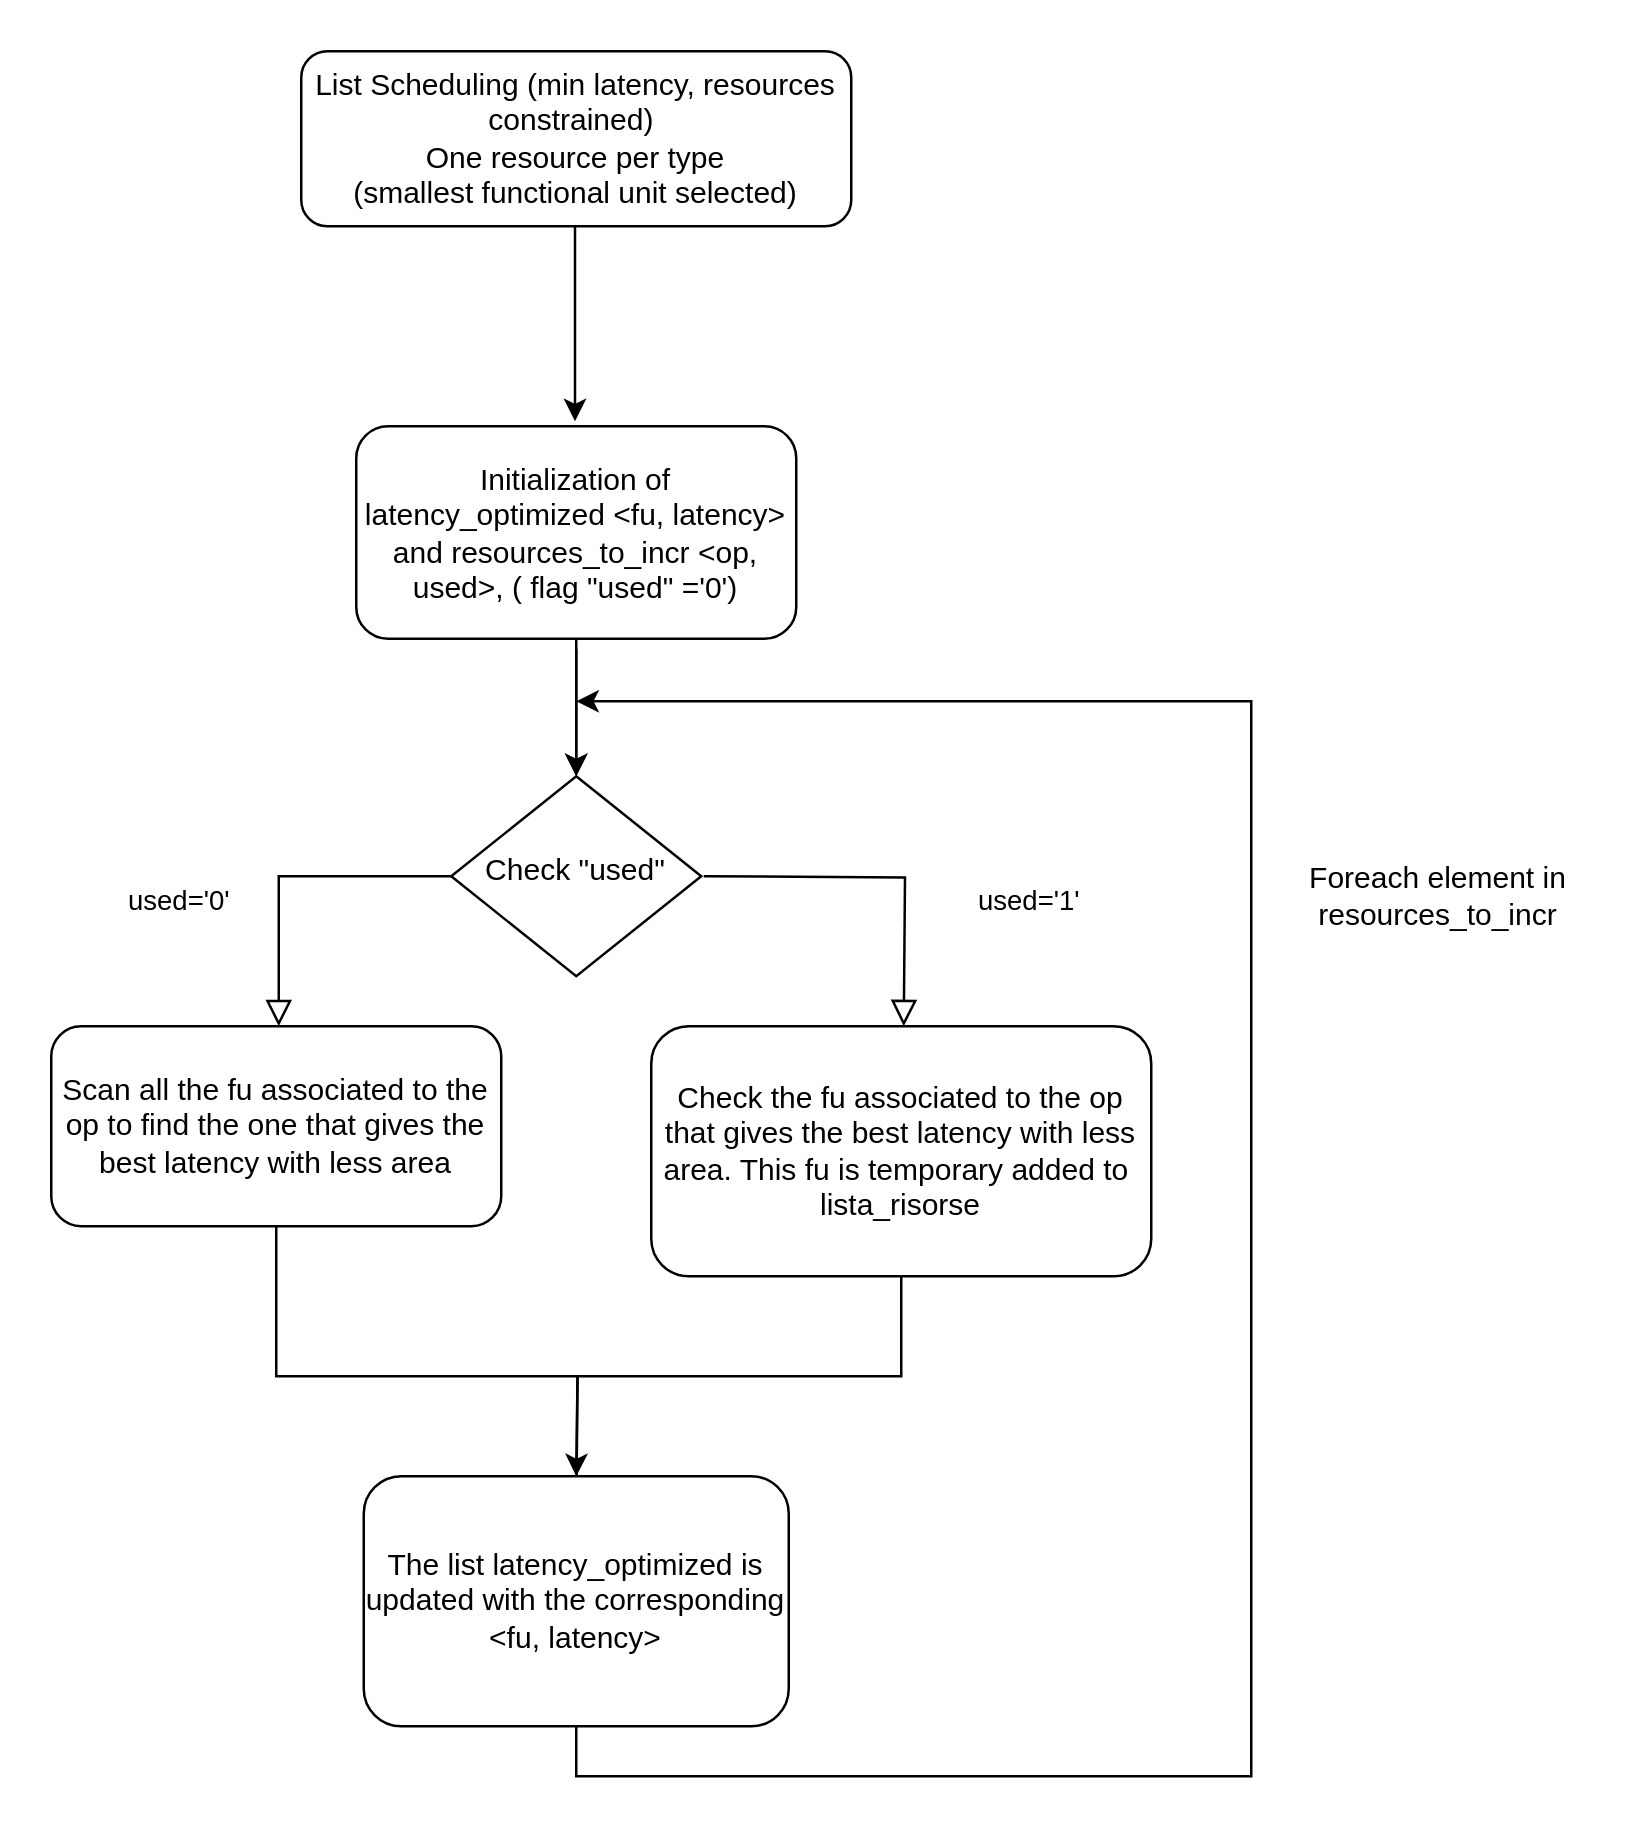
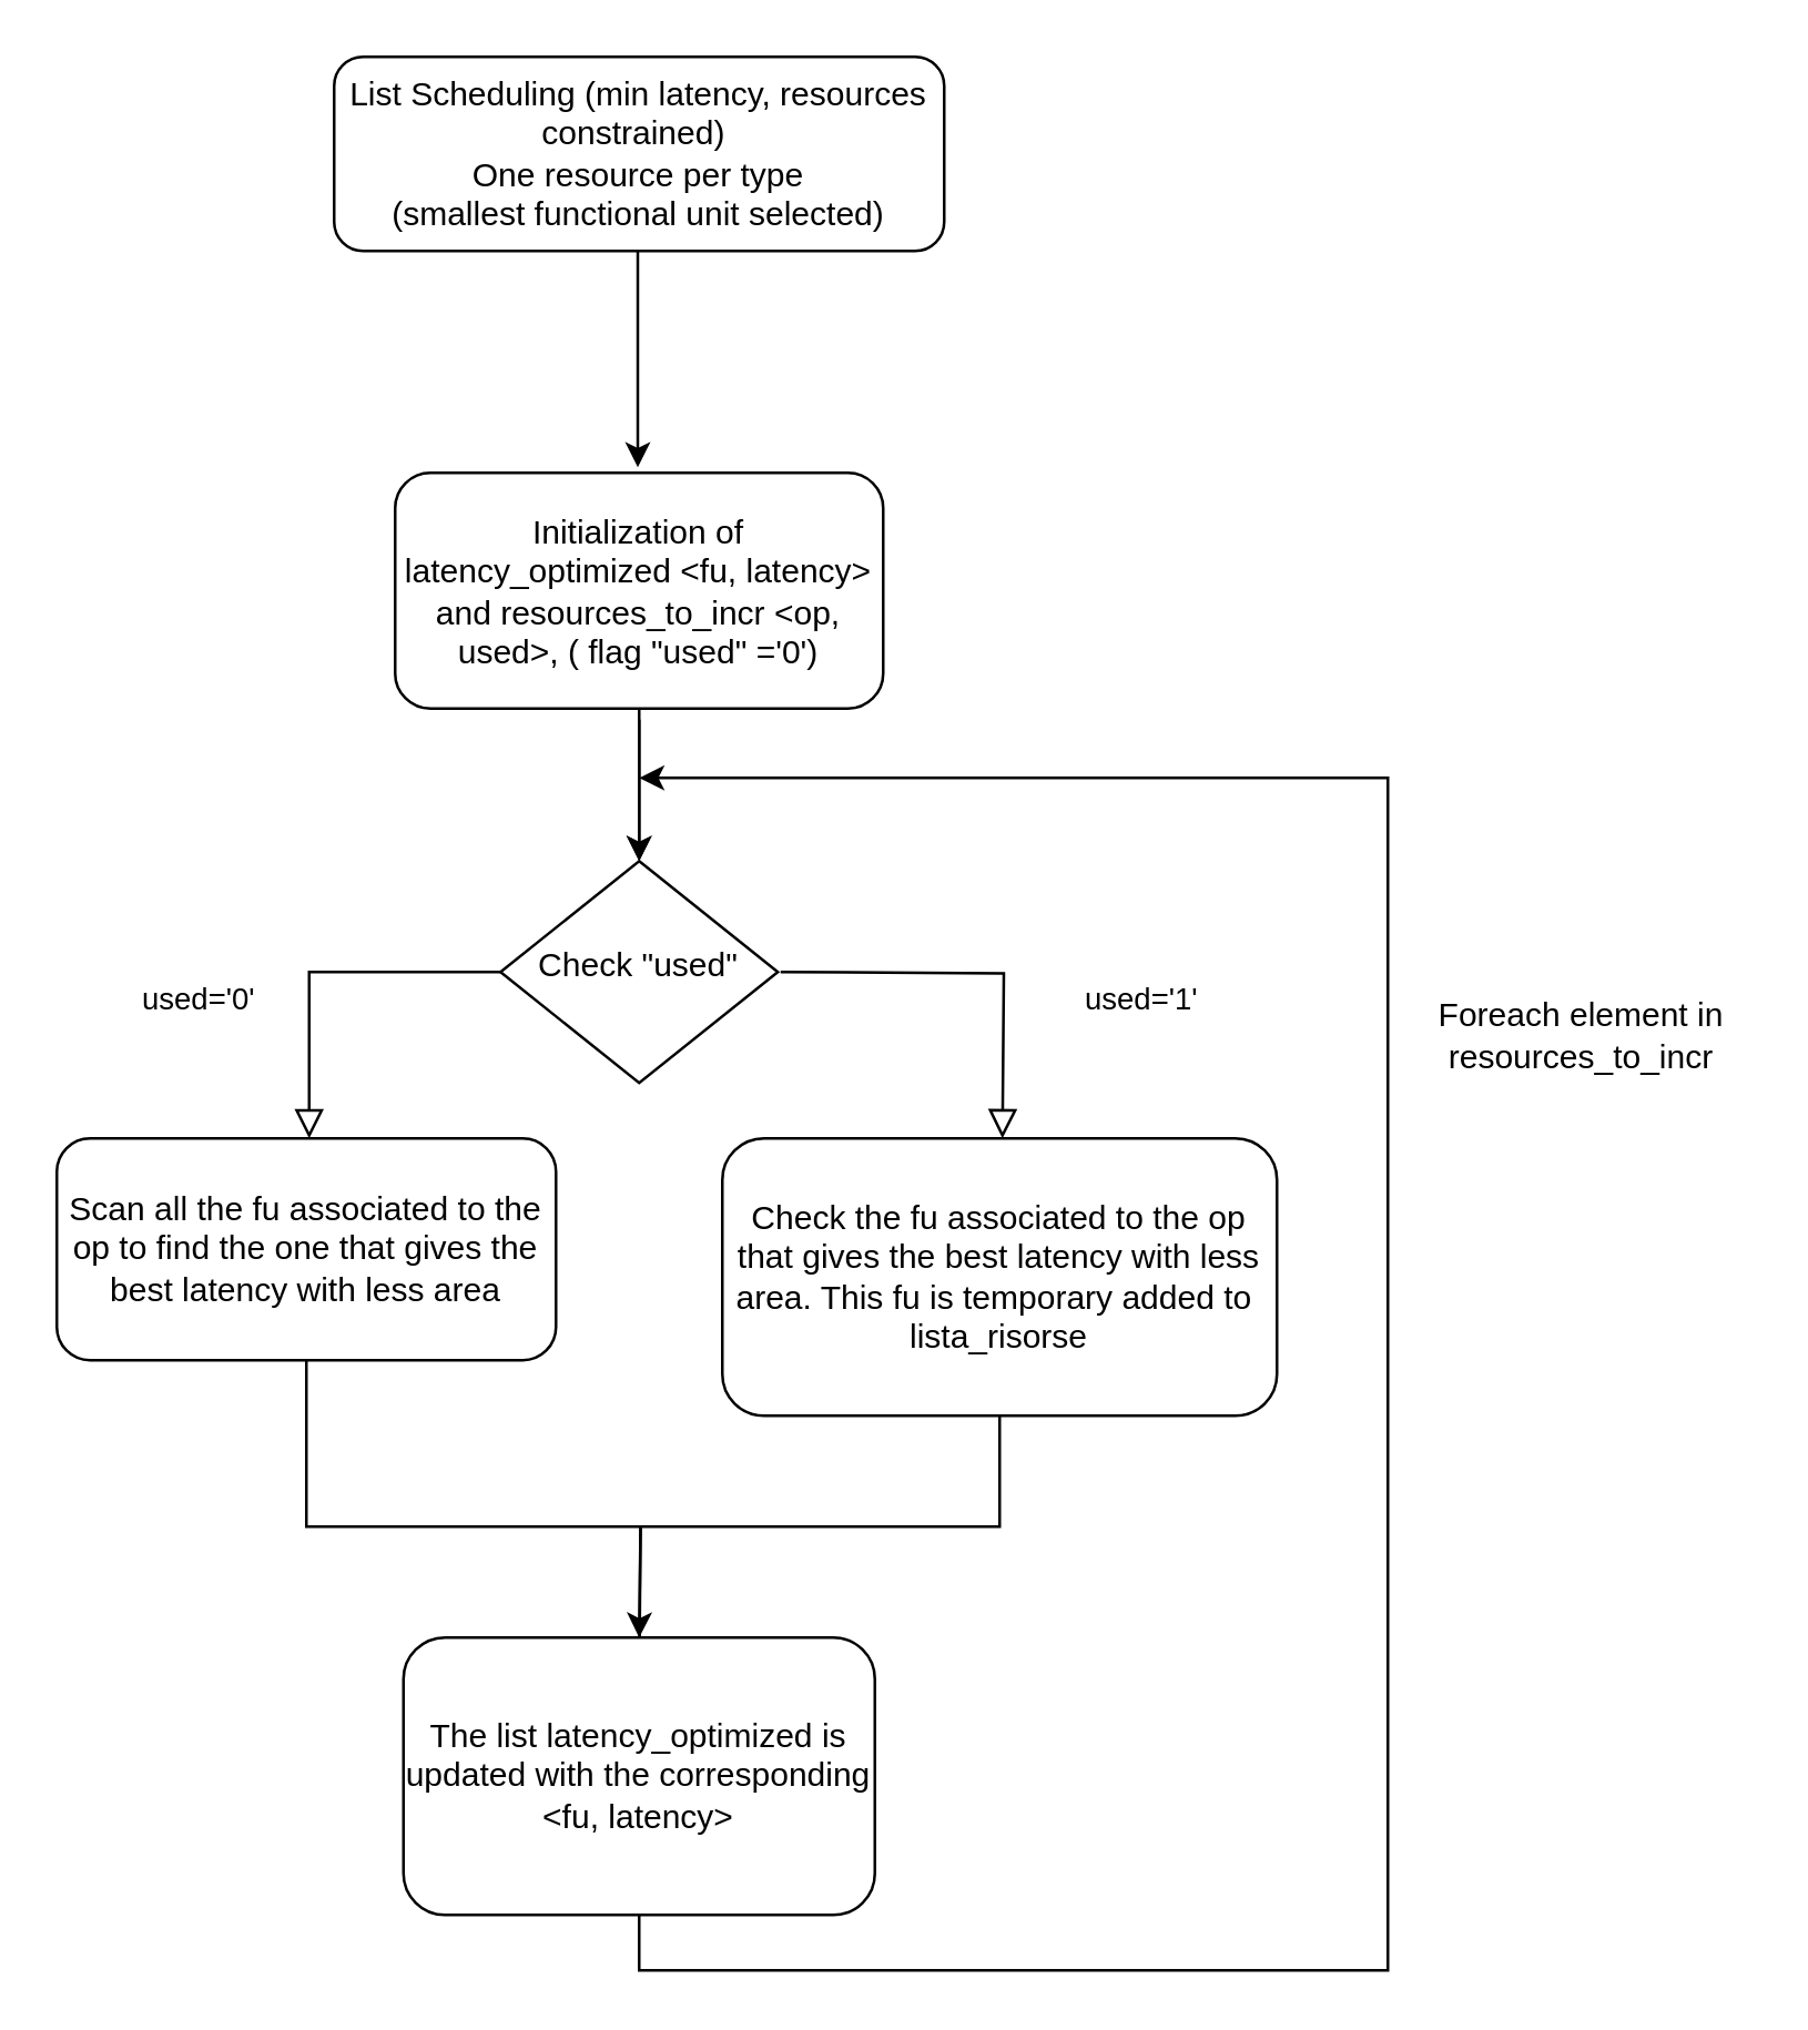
  <mxCell id="0" />
  <mxCell id="1" parent="0" />
  <mxCell id="2" value="List Scheduling (min latency, resources constrained)&amp;nbsp;&lt;br&gt;One resource per type &lt;br&gt;(smallest functional unit selected)" style="rounded=1;whiteSpace=wrap;html=1;fontSize=12;glass=0;strokeWidth=1;shadow=0;" parent="1" vertex="1"><mxGeometry x="120" y="20" width="220" height="70" as="geometry" /></mxCell>
  <mxCell id="3" value="used='0'" style="rounded=0;html=1;jettySize=auto;orthogonalLoop=1;fontSize=11;endArrow=block;endFill=0;endSize=8;strokeWidth=1;shadow=0;labelBackgroundColor=none;edgeStyle=orthogonalEdgeStyle;" parent="1" edge="1"><mxGeometry x="0.231" y="-40" relative="1" as="geometry"><mxPoint as="offset" /><mxPoint x="181" y="350" as="sourcePoint" /><mxPoint x="111" y="410" as="targetPoint" /><Array as="points"><mxPoint x="111" y="350" /></Array></mxGeometry></mxCell>
  <mxCell id="4" value="Check &quot;used&quot;" style="rhombus;whiteSpace=wrap;html=1;shadow=0;fontFamily=Helvetica;fontSize=12;align=center;strokeWidth=1;spacing=6;spacingTop=-4;" parent="1" vertex="1"><mxGeometry x="180" y="310" width="100" height="80" as="geometry" /></mxCell>
  <mxCell id="5" value="used='1'" style="rounded=0;html=1;jettySize=auto;orthogonalLoop=1;fontSize=11;endArrow=block;endFill=0;endSize=8;strokeWidth=1;shadow=0;labelBackgroundColor=none;edgeStyle=orthogonalEdgeStyle;" parent="1" edge="1"><mxGeometry x="0.286" y="50" relative="1" as="geometry"><mxPoint as="offset" /><mxPoint x="281" y="350" as="sourcePoint" /><mxPoint x="361" y="410" as="targetPoint" /></mxGeometry></mxCell>
  <mxCell id="6" value="" style="edgeStyle=orthogonalEdgeStyle;rounded=0;orthogonalLoop=1;jettySize=auto;html=1;" edge="1" parent="1" source="7" target="4"><mxGeometry relative="1" as="geometry" /></mxCell>
  <mxCell id="7" value="Initialization of latency_optimized &amp;lt;fu, latency&amp;gt; and resources_to_incr &amp;lt;op, used&amp;gt;, ( flag &quot;used&quot; ='0')" style="rounded=1;whiteSpace=wrap;html=1;" vertex="1" parent="1"><mxGeometry x="142" y="170" width="176" height="85" as="geometry" /></mxCell>
  <mxCell id="8" value="" style="endArrow=classic;html=1;" edge="1" parent="1"><mxGeometry width="50" height="50" relative="1" as="geometry"><mxPoint x="229.5" y="90" as="sourcePoint" /><mxPoint x="229.5" y="168" as="targetPoint" /></mxGeometry></mxCell>
  <mxCell id="9" value="" style="endArrow=classic;html=1;entryX=0.5;entryY=0;entryDx=0;entryDy=0;" edge="1" parent="1" target="4"><mxGeometry width="50" height="50" relative="1" as="geometry"><mxPoint x="230" y="259" as="sourcePoint" /><mxPoint x="300" y="320" as="targetPoint" /></mxGeometry></mxCell>
  <mxCell id="10" style="edgeStyle=orthogonalEdgeStyle;rounded=0;orthogonalLoop=1;jettySize=auto;html=1;exitX=0.5;exitY=1;exitDx=0;exitDy=0;" edge="1" parent="1" source="11"><mxGeometry relative="1" as="geometry"><mxPoint x="230" y="610" as="targetPoint" /></mxGeometry></mxCell>
  <mxCell id="11" value="Scan all the fu associated to the op to find the one that gives the best latency with less area" style="rounded=1;whiteSpace=wrap;html=1;fontSize=12;glass=0;strokeWidth=1;shadow=0;" vertex="1" parent="1"><mxGeometry x="20" y="410" width="180" height="80" as="geometry" /></mxCell>
  <mxCell id="12" style="edgeStyle=orthogonalEdgeStyle;rounded=0;orthogonalLoop=1;jettySize=auto;html=1;exitX=0.5;exitY=1;exitDx=0;exitDy=0;" edge="1" parent="1" source="13"><mxGeometry relative="1" as="geometry"><mxPoint x="230" y="280" as="targetPoint" /><Array as="points"><mxPoint x="230" y="710" /><mxPoint x="500" y="710" /><mxPoint x="500" y="280" /></Array></mxGeometry></mxCell>
  <mxCell id="13" value="The list latency_optimized is updated with the corresponding &amp;lt;fu, latency&amp;gt;" style="whiteSpace=wrap;html=1;rounded=1;shadow=0;strokeWidth=1;glass=0;" vertex="1" parent="1"><mxGeometry x="145" y="590" width="170" height="100" as="geometry" /></mxCell>
  <mxCell id="14" style="edgeStyle=orthogonalEdgeStyle;rounded=0;orthogonalLoop=1;jettySize=auto;html=1;exitX=0.5;exitY=1;exitDx=0;exitDy=0;" edge="1" parent="1" source="15"><mxGeometry relative="1" as="geometry"><mxPoint x="230" y="590" as="targetPoint" /></mxGeometry></mxCell>
  <mxCell id="15" value="Check the fu associated to the op that gives the best latency with less area. This fu is temporary added to&amp;nbsp; lista_risorse" style="rounded=1;whiteSpace=wrap;html=1;" vertex="1" parent="1"><mxGeometry x="260" y="410" width="200" height="100" as="geometry" /></mxCell>
- <mxCell id="16" value="Foreach element in resources_to_incr" style="text;html=1;strokeColor=none;fillColor=none;align=center;verticalAlign=middle;whiteSpace=wrap;rounded=0;" vertex="1" parent="1"><mxGeometry x="515" y="330" width="120" height="55" as="geometry" /></mxCell>
+ <mxCell id="16" value="Foreach element in resources_to_incr" style="text;html=1;strokeColor=none;fillColor=none;align=center;verticalAlign=middle;whiteSpace=wrap;rounded=0;" vertex="1" parent="1"><mxGeometry x="510" y="345" width="120" height="55" as="geometry" /></mxCell>
